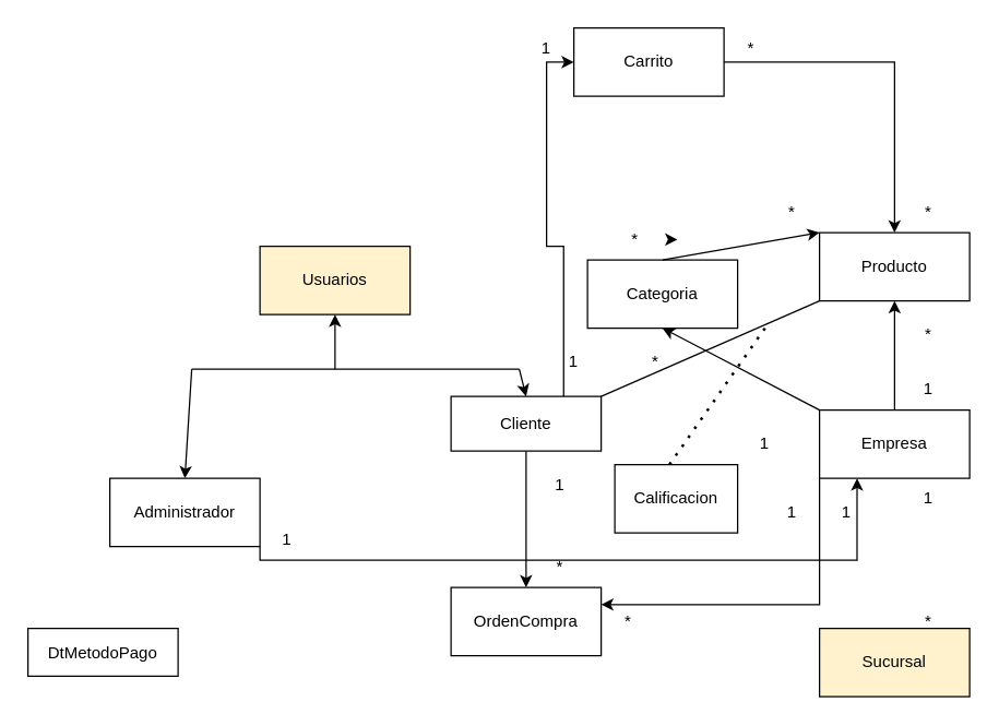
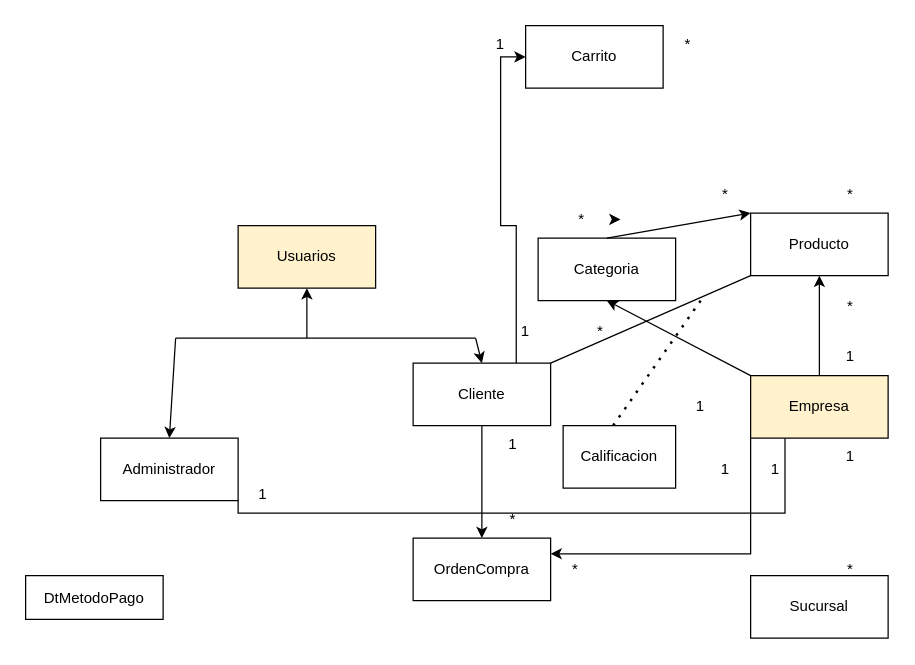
  <mxCell id="0" />
  <mxCell id="1" parent="0" />
  <mxCell id="2" value="Usuarios" style="html=1;whiteSpace=wrap;fillColor=#fff2cc;" vertex="1" parent="1"><mxGeometry x="190" y="180" width="110" height="50" as="geometry" /></mxCell>
- <mxCell id="3" style="edgeStyle=orthogonalEdgeStyle;rounded=0;orthogonalLoop=1;jettySize=auto;html=1;exitX=1;exitY=1;exitDx=0;exitDy=0;entryX=0.25;entryY=1;entryDx=0;entryDy=0;" edge="1" parent="1" source="4" target="14"><mxGeometry relative="1" as="geometry"><Array as="points"><mxPoint x="190" y="410" /><mxPoint x="628" y="410" /></Array></mxGeometry></mxCell>
+ <mxCell id="3" style="edgeStyle=orthogonalEdgeStyle;rounded=0;orthogonalLoop=1;jettySize=auto;html=1;exitX=1;exitY=1;exitDx=0;exitDy=0;entryX=0.25;entryY=1;entryDx=0;entryDy=0;endArrow=none;" edge="1" parent="1" source="4" target="14"><mxGeometry relative="1" as="geometry"><Array as="points"><mxPoint x="190" y="410" /><mxPoint x="628" y="410" /></Array></mxGeometry></mxCell>
  <mxCell id="4" value="Administrador" style="html=1;whiteSpace=wrap;" vertex="1" parent="1"><mxGeometry x="80" y="350" width="110" height="50" as="geometry" /></mxCell>
  <mxCell id="5" style="edgeStyle=orthogonalEdgeStyle;rounded=0;orthogonalLoop=1;jettySize=auto;html=1;exitX=0.75;exitY=0;exitDx=0;exitDy=0;entryX=0;entryY=0.5;entryDx=0;entryDy=0;" edge="1" parent="1" source="7" target="27"><mxGeometry relative="1" as="geometry" /></mxCell>
  <mxCell id="6" style="edgeStyle=orthogonalEdgeStyle;rounded=0;orthogonalLoop=1;jettySize=auto;html=1;exitX=0.5;exitY=1;exitDx=0;exitDy=0;entryX=0.5;entryY=0;entryDx=0;entryDy=0;" edge="1" parent="1" source="7" target="36"><mxGeometry relative="1" as="geometry" /></mxCell>
- <mxCell id="7" value="Cliente" style="html=1;whiteSpace=wrap;" vertex="1" parent="1"><mxGeometry x="330" y="290" width="110" height="40" as="geometry" /></mxCell>
+ <mxCell id="7" value="Cliente" style="html=1;whiteSpace=wrap;" vertex="1" parent="1"><mxGeometry x="330" y="290" width="110" height="50" as="geometry" /></mxCell>
  <mxCell id="8" value="" style="endArrow=classic;html=1;rounded=0;entryX=0.5;entryY=1;entryDx=0;entryDy=0;" edge="1" parent="1" target="2"><mxGeometry width="50" height="50" relative="1" as="geometry"><mxPoint x="245" y="270" as="sourcePoint" /><mxPoint x="360" y="370" as="targetPoint" /></mxGeometry></mxCell>
  <mxCell id="9" value="" style="endArrow=none;html=1;rounded=0;" edge="1" parent="1"><mxGeometry width="50" height="50" relative="1" as="geometry"><mxPoint x="140" y="270" as="sourcePoint" /><mxPoint x="380" y="270" as="targetPoint" /></mxGeometry></mxCell>
  <mxCell id="10" value="" style="endArrow=classic;html=1;rounded=0;entryX=0.5;entryY=0;entryDx=0;entryDy=0;" edge="1" parent="1" target="4"><mxGeometry width="50" height="50" relative="1" as="geometry"><mxPoint x="140" y="270" as="sourcePoint" /><mxPoint x="360" y="370" as="targetPoint" /></mxGeometry></mxCell>
  <mxCell id="11" value="" style="endArrow=classic;html=1;rounded=0;entryX=0.5;entryY=0;entryDx=0;entryDy=0;" edge="1" parent="1" target="7"><mxGeometry width="50" height="50" relative="1" as="geometry"><mxPoint x="380" y="270" as="sourcePoint" /><mxPoint x="360" y="370" as="targetPoint" /></mxGeometry></mxCell>
  <mxCell id="12" value="Producto" style="html=1;whiteSpace=wrap;" vertex="1" parent="1"><mxGeometry x="600" y="170" width="110" height="50" as="geometry" /></mxCell>
  <mxCell id="13" style="edgeStyle=orthogonalEdgeStyle;rounded=0;orthogonalLoop=1;jettySize=auto;html=1;exitX=0;exitY=1;exitDx=0;exitDy=0;entryX=1;entryY=0.25;entryDx=0;entryDy=0;" edge="1" parent="1" source="14" target="36"><mxGeometry relative="1" as="geometry" /></mxCell>
- <mxCell id="14" value="Empresa" style="html=1;whiteSpace=wrap;" vertex="1" parent="1"><mxGeometry x="600" y="300" width="110" height="50" as="geometry" /></mxCell>
+ <mxCell id="14" value="Empresa" style="html=1;whiteSpace=wrap;fillColor=#fff2cc;" vertex="1" parent="1"><mxGeometry x="600" y="300" width="110" height="50" as="geometry" /></mxCell>
  <mxCell id="15" value="" style="endArrow=classic;html=1;rounded=0;entryX=0.5;entryY=1;entryDx=0;entryDy=0;exitX=0.5;exitY=0;exitDx=0;exitDy=0;" edge="1" parent="1" source="14" target="12"><mxGeometry width="50" height="50" relative="1" as="geometry"><mxPoint x="310" y="420" as="sourcePoint" /><mxPoint x="360" y="370" as="targetPoint" /></mxGeometry></mxCell>
  <mxCell id="16" value="*" style="text;html=1;strokeColor=none;fillColor=none;align=center;verticalAlign=middle;whiteSpace=wrap;rounded=0;" vertex="1" parent="1"><mxGeometry x="650" y="230" width="60" height="30" as="geometry" /></mxCell>
  <mxCell id="17" value="1" style="text;html=1;strokeColor=none;fillColor=none;align=center;verticalAlign=middle;whiteSpace=wrap;rounded=0;" vertex="1" parent="1"><mxGeometry x="650" y="270" width="60" height="30" as="geometry" /></mxCell>
  <mxCell id="18" value="Categoria" style="html=1;whiteSpace=wrap;" vertex="1" parent="1"><mxGeometry x="430" y="190" width="110" height="50" as="geometry" /></mxCell>
  <mxCell id="19" value="" style="endArrow=classic;html=1;rounded=0;entryX=0.5;entryY=1;entryDx=0;entryDy=0;exitX=0;exitY=0;exitDx=0;exitDy=0;" edge="1" parent="1" source="14" target="18"><mxGeometry width="50" height="50" relative="1" as="geometry"><mxPoint x="600" y="300" as="sourcePoint" /><mxPoint x="530" y="290" as="targetPoint" /></mxGeometry></mxCell>
  <mxCell id="20" value="*" style="text;html=1;strokeColor=none;fillColor=none;align=center;verticalAlign=middle;whiteSpace=wrap;rounded=0;" vertex="1" parent="1"><mxGeometry x="450" y="250" width="60" height="30" as="geometry" /></mxCell>
  <mxCell id="21" value="1" style="text;html=1;strokeColor=none;fillColor=none;align=center;verticalAlign=middle;whiteSpace=wrap;rounded=0;" vertex="1" parent="1"><mxGeometry x="530" y="310" width="60" height="30" as="geometry" /></mxCell>
  <mxCell id="22" value="" style="endArrow=classic;html=1;rounded=0;entryX=0;entryY=0;entryDx=0;entryDy=0;exitX=0.5;exitY=0;exitDx=0;exitDy=0;" edge="1" parent="1" source="18" target="12"><mxGeometry width="50" height="50" relative="1" as="geometry"><mxPoint x="310" y="220" as="sourcePoint" /><mxPoint x="360" y="170" as="targetPoint" /><Array as="points" /></mxGeometry></mxCell>
  <mxCell id="23" value="*" style="text;html=1;strokeColor=none;fillColor=none;align=center;verticalAlign=middle;whiteSpace=wrap;rounded=0;" vertex="1" parent="1"><mxGeometry x="440" y="160" width="50" height="30" as="geometry" /></mxCell>
  <mxCell id="24" style="edgeStyle=orthogonalEdgeStyle;rounded=0;orthogonalLoop=1;jettySize=auto;html=1;exitX=1;exitY=0.5;exitDx=0;exitDy=0;entryX=1.117;entryY=0.533;entryDx=0;entryDy=0;entryPerimeter=0;" edge="1" parent="1" source="23" target="23"><mxGeometry relative="1" as="geometry" /></mxCell>
  <mxCell id="25" value="*" style="text;html=1;strokeColor=none;fillColor=none;align=center;verticalAlign=middle;whiteSpace=wrap;rounded=0;" vertex="1" parent="1"><mxGeometry x="550" y="140" width="60" height="30" as="geometry" /></mxCell>
- <mxCell id="26" style="edgeStyle=orthogonalEdgeStyle;rounded=0;orthogonalLoop=1;jettySize=auto;html=1;exitX=1;exitY=0.5;exitDx=0;exitDy=0;entryX=0.5;entryY=0;entryDx=0;entryDy=0;" edge="1" parent="1" source="27" target="12"><mxGeometry relative="1" as="geometry" /></mxCell>
  <mxCell id="27" value="Carrito" style="html=1;whiteSpace=wrap;" vertex="1" parent="1"><mxGeometry x="420" y="20" width="110" height="50" as="geometry" /></mxCell>
  <mxCell id="28" value="1" style="text;html=1;strokeColor=none;fillColor=none;align=center;verticalAlign=middle;whiteSpace=wrap;rounded=0;" vertex="1" parent="1"><mxGeometry x="370" y="20" width="60" height="30" as="geometry" /></mxCell>
  <mxCell id="29" value="1" style="text;html=1;strokeColor=none;fillColor=none;align=center;verticalAlign=middle;whiteSpace=wrap;rounded=0;" vertex="1" parent="1"><mxGeometry x="390" y="250" width="60" height="30" as="geometry" /></mxCell>
  <mxCell id="30" value="*" style="text;html=1;strokeColor=none;fillColor=none;align=center;verticalAlign=middle;whiteSpace=wrap;rounded=0;" vertex="1" parent="1"><mxGeometry x="520" y="20" width="60" height="30" as="geometry" /></mxCell>
  <mxCell id="31" value="*" style="text;html=1;strokeColor=none;fillColor=none;align=center;verticalAlign=middle;whiteSpace=wrap;rounded=0;" vertex="1" parent="1"><mxGeometry x="650" y="140" width="60" height="30" as="geometry" /></mxCell>
  <mxCell id="32" value="DtMetodoPago" style="html=1;whiteSpace=wrap;" vertex="1" parent="1"><mxGeometry x="20" y="460" width="110" height="35" as="geometry" /></mxCell>
- <mxCell id="33" value="Sucursal" style="html=1;whiteSpace=wrap;fillColor=#fff2cc;" vertex="1" parent="1"><mxGeometry x="600" y="460" width="110" height="50" as="geometry" /></mxCell>
+ <mxCell id="33" value="Sucursal" style="html=1;whiteSpace=wrap;" vertex="1" parent="1"><mxGeometry x="600" y="460" width="110" height="50" as="geometry" /></mxCell>
  <mxCell id="34" value="1" style="text;html=1;strokeColor=none;fillColor=none;align=center;verticalAlign=middle;whiteSpace=wrap;rounded=0;" vertex="1" parent="1"><mxGeometry x="650" y="350" width="60" height="30" as="geometry" /></mxCell>
  <mxCell id="35" value="*" style="text;html=1;strokeColor=none;fillColor=none;align=center;verticalAlign=middle;whiteSpace=wrap;rounded=0;" vertex="1" parent="1"><mxGeometry x="650" y="440" width="60" height="30" as="geometry" /></mxCell>
  <mxCell id="36" value="OrdenCompra" style="html=1;whiteSpace=wrap;" vertex="1" parent="1"><mxGeometry x="330" y="430" width="110" height="50" as="geometry" /></mxCell>
  <mxCell id="37" value="*" style="text;html=1;strokeColor=none;fillColor=none;align=center;verticalAlign=middle;whiteSpace=wrap;rounded=0;" vertex="1" parent="1"><mxGeometry x="430" y="440" width="60" height="30" as="geometry" /></mxCell>
  <mxCell id="38" value="*" style="text;html=1;strokeColor=none;fillColor=none;align=center;verticalAlign=middle;whiteSpace=wrap;rounded=0;" vertex="1" parent="1"><mxGeometry x="380" y="400" width="60" height="30" as="geometry" /></mxCell>
  <mxCell id="39" value="1" style="text;html=1;strokeColor=none;fillColor=none;align=center;verticalAlign=middle;whiteSpace=wrap;rounded=0;" vertex="1" parent="1"><mxGeometry x="380" y="340" width="60" height="30" as="geometry" /></mxCell>
  <mxCell id="40" value="1" style="text;html=1;strokeColor=none;fillColor=none;align=center;verticalAlign=middle;whiteSpace=wrap;rounded=0;" vertex="1" parent="1"><mxGeometry x="550" y="360" width="60" height="30" as="geometry" /></mxCell>
  <mxCell id="41" value="" style="endArrow=none;html=1;rounded=0;entryX=0;entryY=1;entryDx=0;entryDy=0;exitX=1;exitY=0;exitDx=0;exitDy=0;" edge="1" parent="1" source="7" target="12"><mxGeometry width="50" height="50" relative="1" as="geometry"><mxPoint x="380" y="220" as="sourcePoint" /><mxPoint x="430" y="170" as="targetPoint" /></mxGeometry></mxCell>
  <mxCell id="42" value="" style="endArrow=none;dashed=1;html=1;dashPattern=1 3;strokeWidth=2;rounded=0;" edge="1" parent="1"><mxGeometry width="50" height="50" relative="1" as="geometry"><mxPoint x="560" y="240" as="sourcePoint" /><mxPoint x="490" y="340" as="targetPoint" /></mxGeometry></mxCell>
  <mxCell id="43" value="Calificacion" style="html=1;whiteSpace=wrap;" vertex="1" parent="1"><mxGeometry x="450" y="340" width="90" height="50" as="geometry" /></mxCell>
  <mxCell id="44" value="1" style="text;html=1;strokeColor=none;fillColor=none;align=center;verticalAlign=middle;whiteSpace=wrap;rounded=0;" vertex="1" parent="1"><mxGeometry x="180" y="380" width="60" height="30" as="geometry" /></mxCell>
  <mxCell id="45" value="1" style="text;html=1;strokeColor=none;fillColor=none;align=center;verticalAlign=middle;whiteSpace=wrap;rounded=0;" vertex="1" parent="1"><mxGeometry x="590" y="360" width="60" height="30" as="geometry" /></mxCell>
